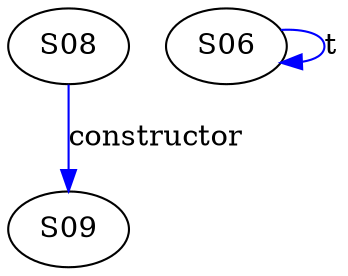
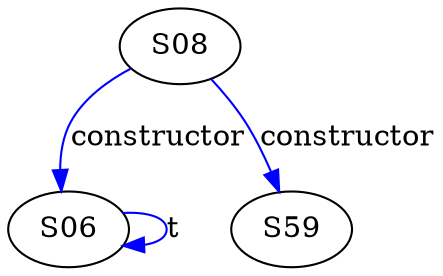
  digraph {
    edge [color=blue]
    n1 [label=S08]
    S06
-   S09
+   S09 [label=S59]
+   n1 -> S06 [label=constructor]
    n1 -> S09 [label=constructor]
    S06 -> S06 [label=t]
  }
